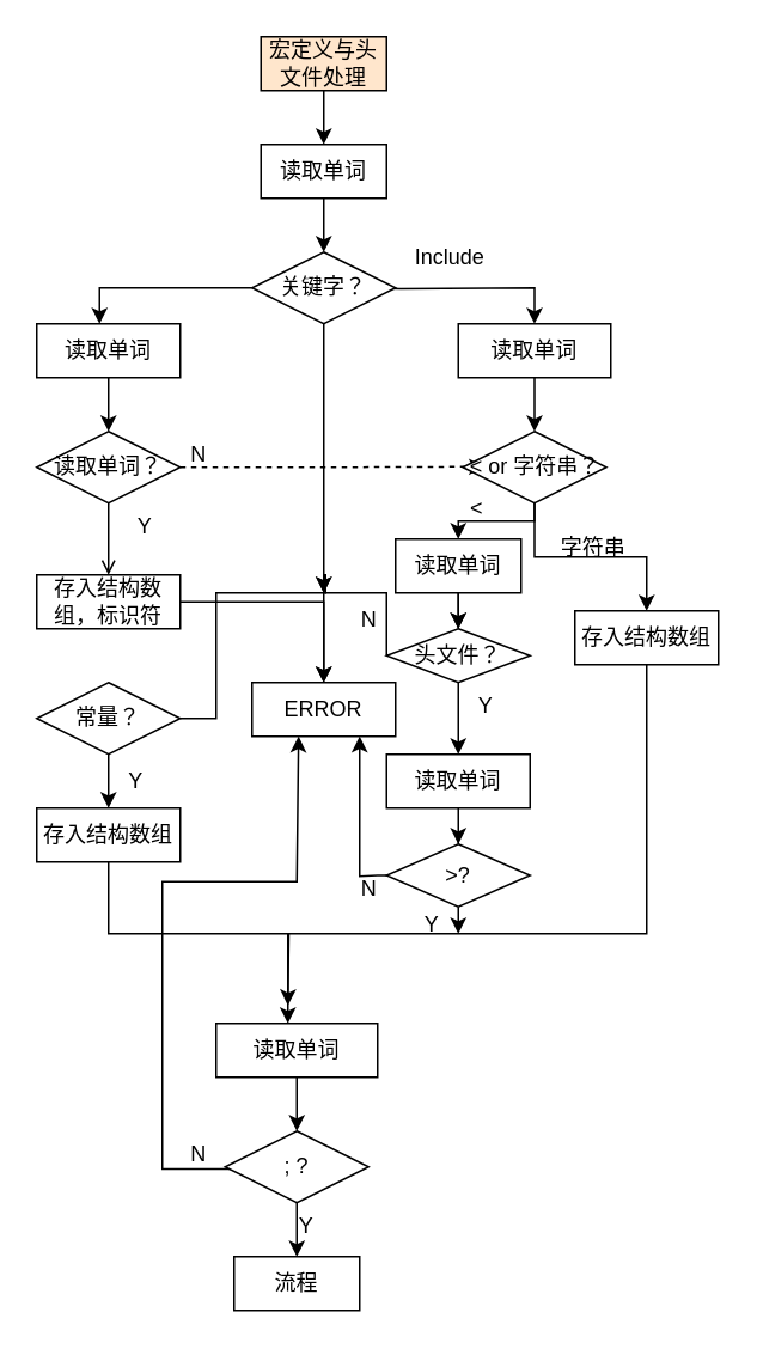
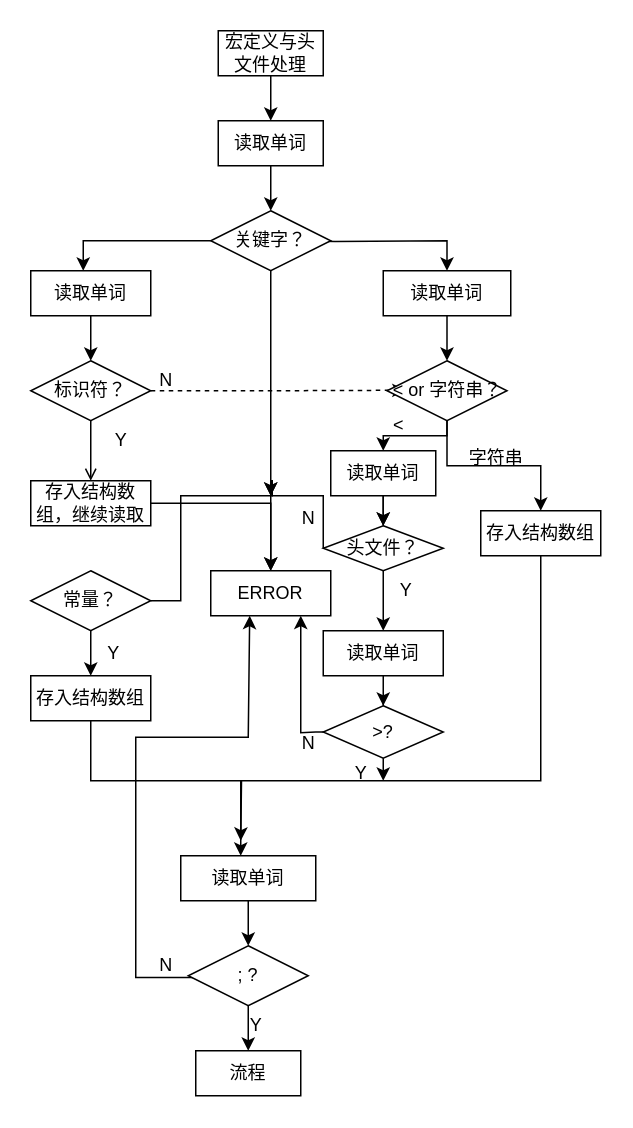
  <mxCell id="0" />
  <mxCell id="1" parent="0" />
  <mxCell id="2" value="" style="edgeStyle=orthogonalEdgeStyle;rounded=0;orthogonalLoop=1;jettySize=auto;html=1;" edge="1" parent="1" source="3" target="5"><mxGeometry relative="1" as="geometry" /></mxCell>
- <mxCell id="3" value="宏定义与头文件处理" style="rounded=0;whiteSpace=wrap;html=1;fillColor=#ffe6cc;" vertex="1" parent="1"><mxGeometry x="145" y="20" width="70" height="30" as="geometry" /></mxCell>
+ <mxCell id="3" value="宏定义与头文件处理" style="rounded=0;whiteSpace=wrap;html=1;" vertex="1" parent="1"><mxGeometry x="145" y="20" width="70" height="30" as="geometry" /></mxCell>
  <mxCell id="4" value="" style="edgeStyle=orthogonalEdgeStyle;rounded=0;orthogonalLoop=1;jettySize=auto;html=1;" edge="1" parent="1" source="5" target="9"><mxGeometry relative="1" as="geometry" /></mxCell>
  <mxCell id="5" value="读取单词" style="rounded=0;whiteSpace=wrap;html=1;" vertex="1" parent="1"><mxGeometry x="145" y="80" width="70" height="30" as="geometry" /></mxCell>
  <mxCell id="6" value="" style="edgeStyle=orthogonalEdgeStyle;rounded=0;orthogonalLoop=1;jettySize=auto;html=1;exitX=0;exitY=0.5;exitDx=0;exitDy=0;" edge="1" parent="1" source="9" target="11"><mxGeometry relative="1" as="geometry"><mxPoint x="140" y="190" as="sourcePoint" /><Array as="points"><mxPoint x="55" y="160" /></Array></mxGeometry></mxCell>
  <mxCell id="7" value="" style="edgeStyle=orthogonalEdgeStyle;rounded=0;orthogonalLoop=1;jettySize=auto;html=1;" edge="1" parent="1" target="24"><mxGeometry relative="1" as="geometry"><mxPoint x="190" y="160" as="sourcePoint" /></mxGeometry></mxCell>
  <mxCell id="8" style="edgeStyle=orthogonalEdgeStyle;rounded=0;orthogonalLoop=1;jettySize=auto;html=1;exitX=0.5;exitY=1;exitDx=0;exitDy=0;" edge="1" parent="1" source="9"><mxGeometry relative="1" as="geometry"><mxPoint x="180" y="380" as="targetPoint" /></mxGeometry></mxCell>
  <mxCell id="9" value="关键字？" style="rhombus;whiteSpace=wrap;html=1;rounded=0;" vertex="1" parent="1"><mxGeometry x="140" y="140" width="80" height="40" as="geometry" /></mxCell>
  <mxCell id="10" value="" style="edgeStyle=orthogonalEdgeStyle;rounded=0;orthogonalLoop=1;jettySize=auto;html=1;" edge="1" parent="1" source="11" target="14"><mxGeometry relative="1" as="geometry" /></mxCell>
  <mxCell id="11" value="读取单词" style="rounded=0;whiteSpace=wrap;html=1;" vertex="1" parent="1"><mxGeometry x="20" y="180" width="80" height="30" as="geometry" /></mxCell>
  <mxCell id="12" value="" style="edgeStyle=orthogonalEdgeStyle;rounded=0;orthogonalLoop=1;jettySize=auto;html=1;endArrow=open;" edge="1" parent="1" source="14" target="16"><mxGeometry relative="1" as="geometry" /></mxCell>
  <mxCell id="13" style="edgeStyle=orthogonalEdgeStyle;rounded=0;orthogonalLoop=1;jettySize=auto;html=1;exitX=1;exitY=0.5;exitDx=0;exitDy=0;entryX=0.156;entryY=0.492;entryDx=0;entryDy=0;entryPerimeter=0;dashed=1;" edge="1" parent="1" source="14" target="28"><mxGeometry relative="1" as="geometry" /></mxCell>
- <mxCell id="14" value="读取单词？" style="rhombus;whiteSpace=wrap;html=1;rounded=0;" vertex="1" parent="1"><mxGeometry x="20" y="240" width="80" height="40" as="geometry" /></mxCell>
+ <mxCell id="14" value="标识符？" style="rhombus;whiteSpace=wrap;html=1;rounded=0;" vertex="1" parent="1"><mxGeometry x="20" y="240" width="80" height="40" as="geometry" /></mxCell>
  <mxCell id="15" value="" style="edgeStyle=orthogonalEdgeStyle;rounded=0;orthogonalLoop=1;jettySize=auto;html=1;" edge="1" parent="1" source="16" target="29"><mxGeometry relative="1" as="geometry" /></mxCell>
- <mxCell id="16" value="存入结构数组，标识符" style="whiteSpace=wrap;html=1;rounded=0;" vertex="1" parent="1"><mxGeometry x="20" y="320" width="80" height="30" as="geometry" /></mxCell>
+ <mxCell id="16" value="存入结构数组，继续读取" style="whiteSpace=wrap;html=1;rounded=0;" vertex="1" parent="1"><mxGeometry x="20" y="320" width="80" height="30" as="geometry" /></mxCell>
  <mxCell id="17" value="" style="edgeStyle=orthogonalEdgeStyle;rounded=0;orthogonalLoop=1;jettySize=auto;html=1;" edge="1" parent="1" source="19" target="21"><mxGeometry relative="1" as="geometry" /></mxCell>
  <mxCell id="18" style="edgeStyle=orthogonalEdgeStyle;rounded=0;orthogonalLoop=1;jettySize=auto;html=1;exitX=1;exitY=0.5;exitDx=0;exitDy=0;" edge="1" parent="1" source="19"><mxGeometry relative="1" as="geometry"><mxPoint x="180" y="330" as="targetPoint" /><Array as="points"><mxPoint x="120" y="400" /><mxPoint x="120" y="330" /><mxPoint x="181" y="330" /><mxPoint x="181" y="320" /></Array></mxGeometry></mxCell>
  <mxCell id="19" value="常量？" style="rhombus;whiteSpace=wrap;html=1;rounded=0;" vertex="1" parent="1"><mxGeometry x="20" y="380" width="80" height="40" as="geometry" /></mxCell>
  <mxCell id="20" style="edgeStyle=orthogonalEdgeStyle;rounded=0;orthogonalLoop=1;jettySize=auto;html=1;exitX=0.5;exitY=1;exitDx=0;exitDy=0;" edge="1" parent="1" source="21"><mxGeometry relative="1" as="geometry"><mxPoint x="160" y="560" as="targetPoint" /></mxGeometry></mxCell>
  <mxCell id="21" value="存入结构数组" style="whiteSpace=wrap;html=1;rounded=0;" vertex="1" parent="1"><mxGeometry x="20" y="450" width="80" height="30" as="geometry" /></mxCell>
  <mxCell id="22" value="Y" style="text;html=1;align=center;verticalAlign=middle;resizable=0;points=[];autosize=1;strokeColor=none;fillColor=none;" vertex="1" parent="1"><mxGeometry x="60" y="420" width="30" height="30" as="geometry" /></mxCell>
  <mxCell id="23" value="" style="edgeStyle=orthogonalEdgeStyle;rounded=0;orthogonalLoop=1;jettySize=auto;html=1;" edge="1" parent="1" source="24" target="28"><mxGeometry relative="1" as="geometry" /></mxCell>
  <mxCell id="24" value="读取单词" style="whiteSpace=wrap;html=1;rounded=0;" vertex="1" parent="1"><mxGeometry x="255" y="180" width="85" height="30" as="geometry" /></mxCell>
- <mxCell id="25" value="Include" style="text;html=1;align=center;verticalAlign=middle;resizable=0;points=[];autosize=1;strokeColor=none;fillColor=none;" vertex="1" parent="1"><mxGeometry x="220" y="128" width="60" height="30" as="geometry" /></mxCell>
  <mxCell id="26" value="" style="edgeStyle=orthogonalEdgeStyle;rounded=0;orthogonalLoop=1;jettySize=auto;html=1;exitX=0.5;exitY=1;exitDx=0;exitDy=0;" edge="1" parent="1" source="28" target="34"><mxGeometry relative="1" as="geometry"><mxPoint x="287.5" y="280" as="sourcePoint" /><Array as="points"><mxPoint x="298" y="290" /><mxPoint x="255" y="290" /></Array></mxGeometry></mxCell>
  <mxCell id="27" value="" style="edgeStyle=orthogonalEdgeStyle;rounded=0;orthogonalLoop=1;jettySize=auto;html=1;" edge="1" parent="1" source="28" target="37"><mxGeometry relative="1" as="geometry" /></mxCell>
  <mxCell id="28" value="&amp;lt; or 字符串？" style="rhombus;whiteSpace=wrap;html=1;rounded=0;" vertex="1" parent="1"><mxGeometry x="257.5" y="240" width="80" height="40" as="geometry" /></mxCell>
  <mxCell id="29" value="ERROR" style="rounded=0;whiteSpace=wrap;html=1;" vertex="1" parent="1"><mxGeometry x="140" y="380" width="80" height="30" as="geometry" /></mxCell>
  <mxCell id="30" value="N" style="text;html=1;align=center;verticalAlign=middle;resizable=0;points=[];autosize=1;strokeColor=none;fillColor=none;" vertex="1" parent="1"><mxGeometry x="95" y="238" width="30" height="30" as="geometry" /></mxCell>
  <mxCell id="31" value="Y" style="text;html=1;align=center;verticalAlign=middle;resizable=0;points=[];autosize=1;strokeColor=none;fillColor=none;" vertex="1" parent="1"><mxGeometry x="65" y="278" width="30" height="30" as="geometry" /></mxCell>
  <mxCell id="32" style="edgeStyle=orthogonalEdgeStyle;rounded=0;orthogonalLoop=1;jettySize=auto;html=1;" edge="1" parent="1" source="34"><mxGeometry relative="1" as="geometry"><mxPoint x="255" y="350" as="targetPoint" /><Array as="points"><mxPoint x="255" y="350" /></Array></mxGeometry></mxCell>
  <mxCell id="33" value="" style="edgeStyle=orthogonalEdgeStyle;rounded=0;orthogonalLoop=1;jettySize=auto;html=1;" edge="1" parent="1" source="34" target="41"><mxGeometry relative="1" as="geometry" /></mxCell>
  <mxCell id="34" value="读取单词" style="whiteSpace=wrap;html=1;rounded=0;" vertex="1" parent="1"><mxGeometry x="220" y="300" width="70" height="30" as="geometry" /></mxCell>
  <mxCell id="35" value="&amp;lt;" style="text;html=1;align=center;verticalAlign=middle;resizable=0;points=[];autosize=1;strokeColor=none;fillColor=none;" vertex="1" parent="1"><mxGeometry x="250" y="268" width="30" height="30" as="geometry" /></mxCell>
  <mxCell id="36" style="edgeStyle=orthogonalEdgeStyle;rounded=0;orthogonalLoop=1;jettySize=auto;html=1;exitX=0.5;exitY=1;exitDx=0;exitDy=0;" edge="1" parent="1" source="37"><mxGeometry relative="1" as="geometry"><mxPoint x="160" y="570" as="targetPoint" /><Array as="points"><mxPoint x="360" y="520" /><mxPoint x="160" y="520" /></Array></mxGeometry></mxCell>
  <mxCell id="37" value="存入结构数组" style="whiteSpace=wrap;html=1;rounded=0;" vertex="1" parent="1"><mxGeometry x="320" y="340" width="80" height="30" as="geometry" /></mxCell>
  <mxCell id="38" value="字符串" style="text;html=1;align=center;verticalAlign=middle;resizable=0;points=[];autosize=1;strokeColor=none;fillColor=none;" vertex="1" parent="1"><mxGeometry x="300" y="290" width="60" height="30" as="geometry" /></mxCell>
  <mxCell id="39" style="edgeStyle=orthogonalEdgeStyle;rounded=0;orthogonalLoop=1;jettySize=auto;html=1;exitX=0;exitY=0.5;exitDx=0;exitDy=0;" edge="1" parent="1" source="41"><mxGeometry relative="1" as="geometry"><mxPoint x="180" y="330" as="targetPoint" /><Array as="points"><mxPoint x="215" y="330" /><mxPoint x="181" y="330" /><mxPoint x="181" y="320" /></Array></mxGeometry></mxCell>
  <mxCell id="40" value="" style="edgeStyle=orthogonalEdgeStyle;rounded=0;orthogonalLoop=1;jettySize=auto;html=1;" edge="1" parent="1" source="41" target="44"><mxGeometry relative="1" as="geometry" /></mxCell>
  <mxCell id="41" value="头文件？" style="rhombus;whiteSpace=wrap;html=1;rounded=0;" vertex="1" parent="1"><mxGeometry x="215" y="350" width="80" height="30" as="geometry" /></mxCell>
  <mxCell id="42" value="N" style="text;html=1;align=center;verticalAlign=middle;resizable=0;points=[];autosize=1;strokeColor=none;fillColor=none;" vertex="1" parent="1"><mxGeometry x="190" y="330" width="30" height="30" as="geometry" /></mxCell>
  <mxCell id="43" value="" style="edgeStyle=orthogonalEdgeStyle;rounded=0;orthogonalLoop=1;jettySize=auto;html=1;" edge="1" parent="1" source="44" target="48"><mxGeometry relative="1" as="geometry" /></mxCell>
  <mxCell id="44" value="读取单词" style="whiteSpace=wrap;html=1;rounded=0;" vertex="1" parent="1"><mxGeometry x="215" y="420" width="80" height="30" as="geometry" /></mxCell>
  <mxCell id="45" value="Y" style="text;html=1;align=center;verticalAlign=middle;resizable=0;points=[];autosize=1;strokeColor=none;fillColor=none;" vertex="1" parent="1"><mxGeometry x="255" y="378" width="30" height="30" as="geometry" /></mxCell>
  <mxCell id="46" style="edgeStyle=orthogonalEdgeStyle;rounded=0;orthogonalLoop=1;jettySize=auto;html=1;exitX=0.118;exitY=0.501;exitDx=0;exitDy=0;entryX=0.75;entryY=1;entryDx=0;entryDy=0;exitPerimeter=0;" edge="1" parent="1" source="48" target="29"><mxGeometry relative="1" as="geometry"><mxPoint x="212.5" y="500" as="sourcePoint" /><mxPoint x="177.5" y="422.5" as="targetPoint" /><Array as="points"><mxPoint x="210" y="488" /><mxPoint x="200" y="488" /></Array></mxGeometry></mxCell>
  <mxCell id="47" style="edgeStyle=orthogonalEdgeStyle;rounded=0;orthogonalLoop=1;jettySize=auto;html=1;exitX=0.5;exitY=1;exitDx=0;exitDy=0;" edge="1" parent="1" source="48"><mxGeometry relative="1" as="geometry"><mxPoint x="255" y="520" as="targetPoint" /></mxGeometry></mxCell>
  <mxCell id="48" value="&amp;gt;?" style="rhombus;whiteSpace=wrap;html=1;rounded=0;" vertex="1" parent="1"><mxGeometry x="215" y="470" width="80" height="35" as="geometry" /></mxCell>
  <mxCell id="49" value="N&lt;br&gt;" style="text;html=1;align=center;verticalAlign=middle;resizable=0;points=[];autosize=1;strokeColor=none;fillColor=none;" vertex="1" parent="1"><mxGeometry x="190" y="480" width="30" height="30" as="geometry" /></mxCell>
  <mxCell id="50" value="Y" style="text;html=1;align=center;verticalAlign=middle;resizable=0;points=[];autosize=1;strokeColor=none;fillColor=none;" vertex="1" parent="1"><mxGeometry x="225" y="500" width="30" height="30" as="geometry" /></mxCell>
  <mxCell id="51" value="" style="edgeStyle=orthogonalEdgeStyle;rounded=0;orthogonalLoop=1;jettySize=auto;html=1;" edge="1" parent="1" source="52" target="55"><mxGeometry relative="1" as="geometry" /></mxCell>
  <mxCell id="52" value="读取单词" style="rounded=0;whiteSpace=wrap;html=1;" vertex="1" parent="1"><mxGeometry x="120" y="570" width="90" height="30" as="geometry" /></mxCell>
  <mxCell id="53" value="" style="edgeStyle=orthogonalEdgeStyle;rounded=0;orthogonalLoop=1;jettySize=auto;html=1;" edge="1" parent="1" source="55" target="56"><mxGeometry relative="1" as="geometry" /></mxCell>
  <mxCell id="54" style="edgeStyle=orthogonalEdgeStyle;rounded=0;orthogonalLoop=1;jettySize=auto;html=1;exitX=0;exitY=0.5;exitDx=0;exitDy=0;entryX=0.137;entryY=0.96;entryDx=0;entryDy=0;entryPerimeter=0;" edge="1" parent="1"><mxGeometry relative="1" as="geometry"><mxPoint x="140" y="651.2" as="sourcePoint" /><mxPoint x="165.96" y="410" as="targetPoint" /><Array as="points"><mxPoint x="90" y="651" /><mxPoint x="90" y="491" /><mxPoint x="165" y="491" /><mxPoint x="165" y="410" /></Array></mxGeometry></mxCell>
  <mxCell id="55" value="; ?" style="rhombus;whiteSpace=wrap;html=1;rounded=0;" vertex="1" parent="1"><mxGeometry x="125" y="630" width="80" height="40" as="geometry" /></mxCell>
  <mxCell id="56" value="流程" style="whiteSpace=wrap;html=1;rounded=0;" vertex="1" parent="1"><mxGeometry x="130" y="700" width="70" height="30" as="geometry" /></mxCell>
  <mxCell id="57" value="Y" style="text;html=1;align=center;verticalAlign=middle;resizable=0;points=[];autosize=1;strokeColor=none;fillColor=none;" vertex="1" parent="1"><mxGeometry x="155" y="668" width="30" height="30" as="geometry" /></mxCell>
  <mxCell id="58" value="N" style="text;html=1;align=center;verticalAlign=middle;resizable=0;points=[];autosize=1;strokeColor=none;fillColor=none;" vertex="1" parent="1"><mxGeometry x="95" y="628" width="30" height="30" as="geometry" /></mxCell>
